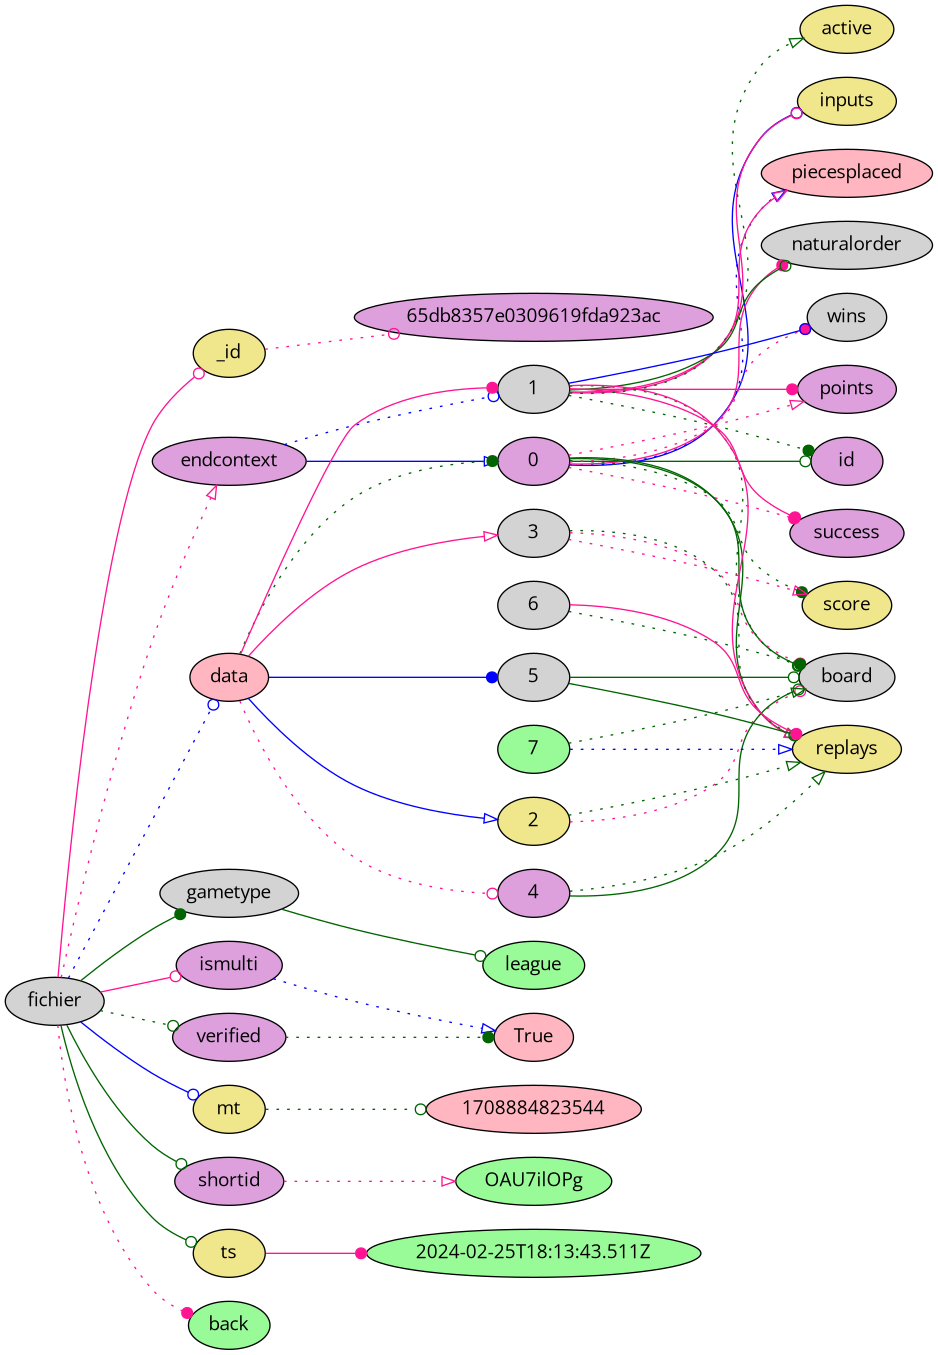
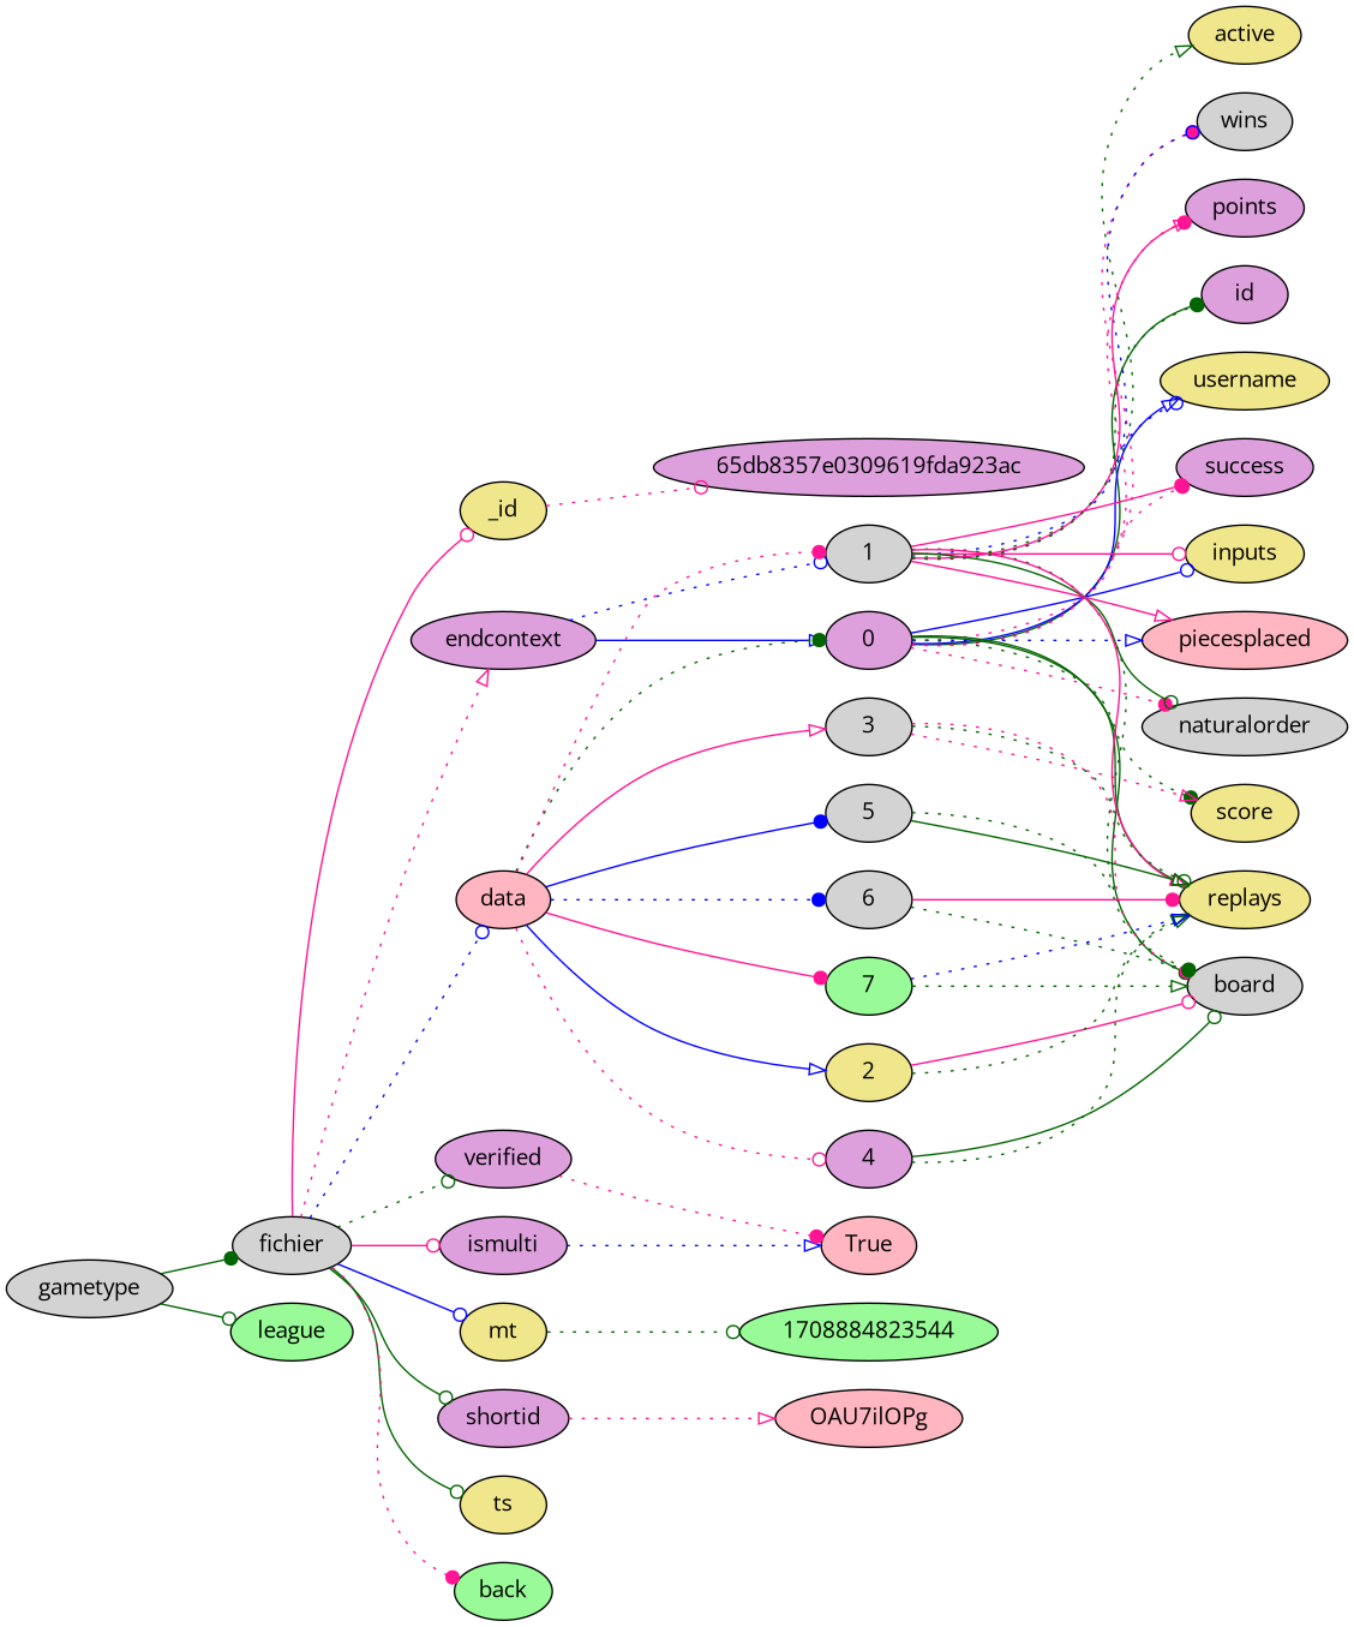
  digraph {
    fontname="Open Sans"
    rankdir=LR
    node [fillcolor=plum fontname="Open Sans" style=filled]
    edge [arrowhead=odot color=deeppink fontname="Open Sans" style=dotted]
    fichier [fillcolor=lightgrey]
    _id [fillcolor=khaki]
    endcontext
    gametype [fillcolor=lightgrey]
    ismulti
    mt [fillcolor=khaki]
    shortid
    ts [fillcolor=khaki]
    verified
    data [fillcolor=lightpink]
    back [fillcolor=palegreen]
    "65db8357e0309619fda923ac"
    0
    1 [fillcolor=lightgrey]
    league [fillcolor=palegreen]
    True [fillcolor=lightpink]
-   1708884823544 [fillcolor=lightpink]
-   OAU7ilOPg [fillcolor=palegreen]
-   "2024-02-25T18:13:43.511Z" [fillcolor=palegreen]
+   1708884823544 [fillcolor=palegreen]
+   OAU7ilOPg [fillcolor=lightpink]
    2 [fillcolor=khaki]
    3 [fillcolor=lightgrey]
    4
    5 [fillcolor=lightgrey]
    6 [fillcolor=lightgrey]
    7 [fillcolor=palegreen]
    id
+   username [fillcolor=khaki]
    success
    inputs [fillcolor=khaki]
    piecesplaced [fillcolor=lightpink]
    naturalorder [fillcolor=lightgrey]
    score [fillcolor=khaki]
    wins [fillcolor=lightgrey]
    points
    board [fillcolor=lightgrey]
    replays [fillcolor=khaki]
    active [fillcolor=khaki]
    fichier -> _id [style=solid]
    fichier -> endcontext [arrowhead=onormal]
-   fichier -> gametype [arrowhead=dot color=darkgreen style=solid]
+   gametype -> fichier [arrowhead=dot color=darkgreen style=solid]
    fichier -> ismulti [style=solid]
    fichier -> mt [color=blue style=solid]
    fichier -> shortid [color=darkgreen style=solid]
    fichier -> ts [color=darkgreen style=solid]
    fichier -> verified [color=darkgreen]
    fichier -> data [color=blue]
    fichier -> back [arrowhead=dot]
    _id -> "65db8357e0309619fda923ac"
    endcontext -> 0 [arrowhead=onormal color=blue style=solid]
    endcontext -> 1 [color=blue]
    gametype -> league [color=darkgreen style=solid]
    ismulti -> True [arrowhead=onormal color=blue]
    mt -> 1708884823544 [color=darkgreen]
    shortid -> OAU7ilOPg [arrowhead=onormal]
-   ts -> "2024-02-25T18:13:43.511Z" [arrowhead=dot style=solid]
-   verified -> True [arrowhead=dot color=darkgreen]
+   verified -> True [arrowhead=dot]
    data -> 0 [arrowhead=dot color=darkgreen]
-   data -> 1 [arrowhead=dot style=solid]
+   data -> 1 [arrowhead=dot]
    data -> 2 [arrowhead=onormal color=blue style=solid]
    data -> 3 [arrowhead=onormal style=solid]
    data -> 4
    data -> 5 [arrowhead=dot color=blue style=solid]
+   data -> 6 [arrowhead=dot color=blue]
+   data -> 7 [arrowhead=dot style=solid]
    0 -> id [color=darkgreen style=solid]
+   0 -> username [arrowhead=onormal color=blue style=solid]
    0 -> success [arrowhead=dot]
    0 -> inputs [color=blue style=solid]
    0 -> piecesplaced [arrowhead=onormal color=blue]
-   0 -> naturalorder [arrowhead=dot style=solid]
+   0 -> naturalorder [arrowhead=dot]
    0 -> score [arrowhead=dot color=darkgreen]
    0 -> wins [arrowhead=dot]
    0 -> points [arrowhead=onormal]
    0 -> board [color=darkgreen style=solid]
    0 -> replays [arrowhead=onormal color=darkgreen style=solid]
    1 -> id [arrowhead=dot color=darkgreen]
+   1 -> username [color=blue]
    1 -> success [arrowhead=dot style=solid]
    1 -> inputs [style=solid]
    1 -> piecesplaced [arrowhead=onormal style=solid]
    1 -> naturalorder [color=darkgreen style=solid]
-   1 -> wins [color=blue style=solid]
+   1 -> wins [color=blue]
    1 -> points [arrowhead=dot style=solid]
    1 -> board [color=darkgreen]
    1 -> replays [arrowhead=onormal style=solid]
    1 -> active [arrowhead=onormal color=darkgreen]
-   2 -> board
+   2 -> board [style=solid]
    2 -> replays [arrowhead=onormal color=darkgreen]
    3 -> score [arrowhead=onormal]
    3 -> board [arrowhead=dot]
    3 -> replays [color=darkgreen]
    4 -> board [color=darkgreen style=solid]
    4 -> replays [arrowhead=onormal color=darkgreen]
-   5 -> board [color=darkgreen style=solid]
-   5 -> replays [color=darkgreen style=solid]
+   5 -> board [color=darkgreen]
+   5 -> replays [arrowhead=onormal color=darkgreen style=solid]
    6 -> board [arrowhead=dot color=darkgreen]
    6 -> replays [arrowhead=dot style=solid]
    7 -> board [arrowhead=onormal color=darkgreen]
    7 -> replays [arrowhead=onormal color=blue]
  }
